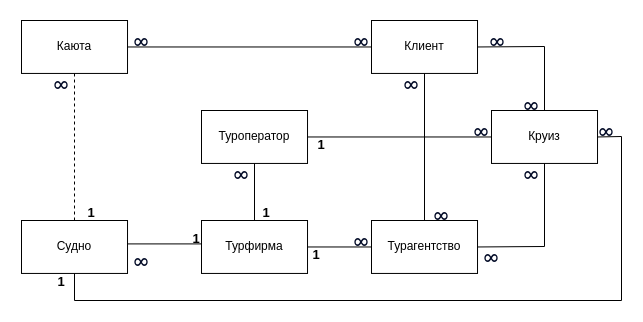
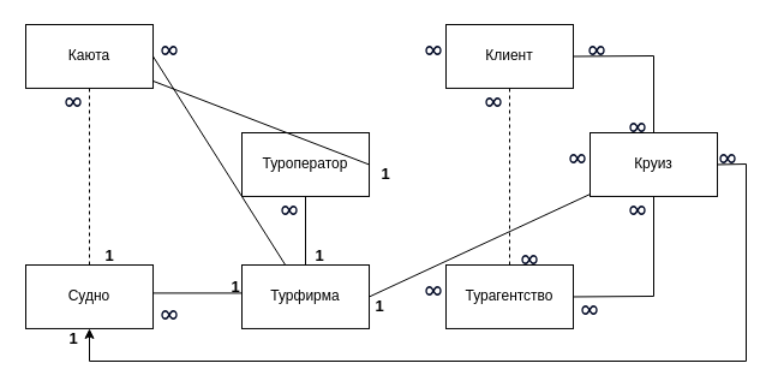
  <mxCell id="0" />
  <mxCell id="1" parent="0" />
  <mxCell id="2" value="Каюта" style="rounded=0;whiteSpace=wrap;html=1;" parent="1" vertex="1"><mxGeometry x="20.997" y="20.004" width="106.019" height="52.941" as="geometry" /></mxCell>
  <mxCell id="3" value="Круиз" style="rounded=0;whiteSpace=wrap;html=1;" parent="1" vertex="1"><mxGeometry x="490.997" y="110.004" width="106.019" height="52.941" as="geometry" /></mxCell>
  <mxCell id="4" value="Клиент" style="rounded=0;whiteSpace=wrap;html=1;" parent="1" vertex="1"><mxGeometry x="370.997" y="20.004" width="106.019" height="52.941" as="geometry" /></mxCell>
  <mxCell id="5" value="Турфирма" style="rounded=0;whiteSpace=wrap;html=1;" parent="1" vertex="1"><mxGeometry x="200.997" y="220.004" width="106.019" height="52.941" as="geometry" /></mxCell>
  <mxCell id="6" value="Туроператор" style="rounded=0;whiteSpace=wrap;html=1;" parent="1" vertex="1"><mxGeometry x="200.997" y="110.004" width="106.019" height="52.941" as="geometry" /></mxCell>
  <mxCell id="7" value="Судно" style="rounded=0;whiteSpace=wrap;html=1;" parent="1" vertex="1"><mxGeometry x="20.997" y="220.004" width="106.019" height="52.941" as="geometry" /></mxCell>
  <mxCell id="8" value="Турагентство" style="rounded=0;whiteSpace=wrap;html=1;" parent="1" vertex="1"><mxGeometry x="370.997" y="220.004" width="106.019" height="52.941" as="geometry" /></mxCell>
- <mxCell id="9" value="" style="endArrow=none;html=1;rounded=0;entryX=0;entryY=0.5;entryDx=0;entryDy=0;exitX=1;exitY=0.5;exitDx=0;exitDy=0;" parent="1" source="2" target="4" edge="1"><mxGeometry width="50" height="50" relative="1" as="geometry"><mxPoint x="341" y="130" as="sourcePoint" /><mxPoint x="391" y="80" as="targetPoint" /></mxGeometry></mxCell>
- <mxCell id="10" value="" style="endArrow=none;html=1;rounded=0;exitX=1;exitY=0.5;exitDx=0;exitDy=0;entryX=0;entryY=0.5;entryDx=0;entryDy=0;" parent="1" source="6" target="3" edge="1"><mxGeometry width="50" height="50" relative="1" as="geometry"><mxPoint x="341" y="130" as="sourcePoint" /><mxPoint x="391" y="80" as="targetPoint" /></mxGeometry></mxCell>
+ <mxCell id="9" value="" style="endArrow=none;html=1;rounded=0;exitX=1;exitY=0.5;exitDx=0;exitDy=0;" parent="1" source="2" target="5" edge="1"><mxGeometry width="50" height="50" relative="1" as="geometry"><mxPoint x="341" y="130" as="sourcePoint" /><mxPoint x="391" y="80" as="targetPoint" /></mxGeometry></mxCell>
+ <mxCell id="10" value="" style="endArrow=none;html=1;rounded=0;exitX=1;exitY=0.5;exitDx=0;exitDy=0;" parent="1" source="6" target="2" edge="1"><mxGeometry width="50" height="50" relative="1" as="geometry"><mxPoint x="341" y="130" as="sourcePoint" /><mxPoint x="391" y="80" as="targetPoint" /></mxGeometry></mxCell>
  <mxCell id="11" value="" style="endArrow=none;html=1;rounded=0;entryX=0.5;entryY=1;entryDx=0;entryDy=0;exitX=0.5;exitY=0;exitDx=0;exitDy=0;dashed=1;" parent="1" source="7" target="2" edge="1"><mxGeometry width="50" height="50" relative="1" as="geometry"><mxPoint x="31" y="161.47" as="sourcePoint" /><mxPoint x="81" y="111.47" as="targetPoint" /></mxGeometry></mxCell>
  <mxCell id="12" value="" style="endArrow=none;html=1;rounded=0;exitX=1;exitY=0.5;exitDx=0;exitDy=0;entryX=0;entryY=0.5;entryDx=0;entryDy=0;" parent="1" edge="1"><mxGeometry width="50" height="50" relative="1" as="geometry"><mxPoint x="127.017" y="243.414" as="sourcePoint" /><mxPoint x="200.997" y="243.414" as="targetPoint" /></mxGeometry></mxCell>
  <mxCell id="13" value="" style="endArrow=none;html=1;rounded=0;exitX=0.5;exitY=0;exitDx=0;exitDy=0;entryX=0.5;entryY=1;entryDx=0;entryDy=0;" parent="1" source="5" target="6" edge="1"><mxGeometry width="50" height="50" relative="1" as="geometry"><mxPoint x="211" y="331" as="sourcePoint" /><mxPoint x="221" y="170" as="targetPoint" /></mxGeometry></mxCell>
- <mxCell id="14" value="" style="endArrow=none;html=1;rounded=0;exitX=1;exitY=0.5;exitDx=0;exitDy=0;entryX=0;entryY=0.5;entryDx=0;entryDy=0;" parent="1" source="5" target="8" edge="1"><mxGeometry width="50" height="50" relative="1" as="geometry"><mxPoint x="341" y="130" as="sourcePoint" /><mxPoint x="391" y="80" as="targetPoint" /></mxGeometry></mxCell>
- <mxCell id="15" value="" style="endArrow=none;html=1;rounded=0;entryX=0.5;entryY=1;entryDx=0;entryDy=0;exitX=0.5;exitY=0;exitDx=0;exitDy=0;" parent="1" source="8" target="4" edge="1"><mxGeometry width="50" height="50" relative="1" as="geometry"><mxPoint x="341" y="220" as="sourcePoint" /><mxPoint x="391" y="170" as="targetPoint" /></mxGeometry></mxCell>
+ <mxCell id="14" value="" style="endArrow=none;html=1;rounded=0;exitX=1;exitY=0.5;exitDx=0;exitDy=0;" parent="1" source="5" target="3" edge="1"><mxGeometry width="50" height="50" relative="1" as="geometry"><mxPoint x="341" y="130" as="sourcePoint" /><mxPoint x="391" y="80" as="targetPoint" /></mxGeometry></mxCell>
+ <mxCell id="15" value="" style="endArrow=none;html=1;rounded=0;entryX=0.5;entryY=1;entryDx=0;entryDy=0;exitX=0.5;exitY=0;exitDx=0;exitDy=0;dashed=1;" parent="1" source="8" target="4" edge="1"><mxGeometry width="50" height="50" relative="1" as="geometry"><mxPoint x="341" y="220" as="sourcePoint" /><mxPoint x="391" y="170" as="targetPoint" /></mxGeometry></mxCell>
  <mxCell id="16" value="" style="endArrow=none;html=1;rounded=0;entryX=1;entryY=0.5;entryDx=0;entryDy=0;exitX=0.5;exitY=0;exitDx=0;exitDy=0;" parent="1" source="3" target="4" edge="1"><mxGeometry width="50" height="50" relative="1" as="geometry"><mxPoint x="341" y="130" as="sourcePoint" /><mxPoint x="391" y="80" as="targetPoint" /><Array as="points"><mxPoint x="544" y="46" /></Array></mxGeometry></mxCell>
  <mxCell id="17" value="" style="endArrow=none;html=1;rounded=0;exitX=0.5;exitY=1;exitDx=0;exitDy=0;entryX=1;entryY=0.5;entryDx=0;entryDy=0;" parent="1" source="3" target="8" edge="1"><mxGeometry width="50" height="50" relative="1" as="geometry"><mxPoint x="571" y="256" as="sourcePoint" /><mxPoint x="544" y="240" as="targetPoint" /><Array as="points"><mxPoint x="544" y="246" /></Array></mxGeometry></mxCell>
  <mxCell id="18" value="&lt;b&gt;&lt;font style=&quot;font-size: 13px;&quot;&gt;1&lt;/font&gt;&lt;/b&gt;" style="text;html=1;align=center;verticalAlign=middle;whiteSpace=wrap;rounded=0;" parent="1" vertex="1"><mxGeometry x="71" y="204" width="40" height="16" as="geometry" /></mxCell>
  <mxCell id="19" value="&lt;div style=&quot;text-align: center;&quot;&gt;&lt;span style=&quot;color: rgb(4, 12, 40); font-family: &amp;quot;Google Sans&amp;quot;, &amp;quot;Helvetica Neue&amp;quot;, sans-serif; font-size: 20px; text-align: start;&quot;&gt;∞&lt;/span&gt;&lt;/div&gt;" style="text;html=1;align=center;verticalAlign=middle;whiteSpace=wrap;rounded=0;" parent="1" vertex="1"><mxGeometry x="41" y="72.94" width="40" height="16" as="geometry" /></mxCell>
  <mxCell id="20" value="&lt;div style=&quot;text-align: center;&quot;&gt;&lt;span style=&quot;color: rgb(4, 12, 40); font-family: &amp;quot;Google Sans&amp;quot;, &amp;quot;Helvetica Neue&amp;quot;, sans-serif; font-size: 20px; text-align: start;&quot;&gt;∞&lt;/span&gt;&lt;/div&gt;" style="text;html=1;align=center;verticalAlign=middle;whiteSpace=wrap;rounded=0;" parent="1" vertex="1"><mxGeometry x="121" y="250" width="40" height="16" as="geometry" /></mxCell>
  <mxCell id="21" value="&lt;div style=&quot;text-align: center;&quot;&gt;&lt;span style=&quot;color: rgb(4, 12, 40); font-family: &amp;quot;Google Sans&amp;quot;, &amp;quot;Helvetica Neue&amp;quot;, sans-serif; font-size: 20px; text-align: start;&quot;&gt;∞&lt;/span&gt;&lt;/div&gt;" style="text;html=1;align=center;verticalAlign=middle;whiteSpace=wrap;rounded=0;" parent="1" vertex="1"><mxGeometry x="221" y="162.94" width="40" height="16" as="geometry" /></mxCell>
  <mxCell id="22" value="&lt;div style=&quot;text-align: center;&quot;&gt;&lt;span style=&quot;color: rgb(4, 12, 40); font-family: &amp;quot;Google Sans&amp;quot;, &amp;quot;Helvetica Neue&amp;quot;, sans-serif; font-size: 20px; text-align: start;&quot;&gt;∞&lt;/span&gt;&lt;/div&gt;" style="text;html=1;align=center;verticalAlign=middle;whiteSpace=wrap;rounded=0;" parent="1" vertex="1"><mxGeometry x="341" y="230" width="40" height="16" as="geometry" /></mxCell>
  <mxCell id="23" value="&lt;div style=&quot;text-align: center;&quot;&gt;&lt;span style=&quot;color: rgb(4, 12, 40); font-family: &amp;quot;Google Sans&amp;quot;, &amp;quot;Helvetica Neue&amp;quot;, sans-serif; font-size: 20px; text-align: start;&quot;&gt;∞&lt;/span&gt;&lt;/div&gt;" style="text;html=1;align=center;verticalAlign=middle;whiteSpace=wrap;rounded=0;" parent="1" vertex="1"><mxGeometry x="511" y="162.94" width="40" height="16" as="geometry" /></mxCell>
  <mxCell id="24" value="&lt;div style=&quot;text-align: center;&quot;&gt;&lt;span style=&quot;color: rgb(4, 12, 40); font-family: &amp;quot;Google Sans&amp;quot;, &amp;quot;Helvetica Neue&amp;quot;, sans-serif; font-size: 20px; text-align: start;&quot;&gt;∞&lt;/span&gt;&lt;/div&gt;" style="text;html=1;align=center;verticalAlign=middle;whiteSpace=wrap;rounded=0;" parent="1" vertex="1"><mxGeometry x="471" y="246" width="40" height="16" as="geometry" /></mxCell>
  <mxCell id="25" value="&lt;div style=&quot;text-align: center;&quot;&gt;&lt;span style=&quot;color: rgb(4, 12, 40); font-family: &amp;quot;Google Sans&amp;quot;, &amp;quot;Helvetica Neue&amp;quot;, sans-serif; font-size: 20px; text-align: start;&quot;&gt;∞&lt;/span&gt;&lt;/div&gt;" style="text;html=1;align=center;verticalAlign=middle;whiteSpace=wrap;rounded=0;" parent="1" vertex="1"><mxGeometry x="477.02" y="30" width="40" height="16" as="geometry" /></mxCell>
  <mxCell id="26" value="&lt;div style=&quot;text-align: center;&quot;&gt;&lt;span style=&quot;color: rgb(4, 12, 40); font-family: &amp;quot;Google Sans&amp;quot;, &amp;quot;Helvetica Neue&amp;quot;, sans-serif; font-size: 20px; text-align: start;&quot;&gt;∞&lt;/span&gt;&lt;/div&gt;" style="text;html=1;align=center;verticalAlign=middle;whiteSpace=wrap;rounded=0;" parent="1" vertex="1"><mxGeometry x="461" y="120" width="40" height="16" as="geometry" /></mxCell>
  <mxCell id="27" value="&lt;b&gt;&lt;font style=&quot;font-size: 13px;&quot;&gt;1&lt;/font&gt;&lt;/b&gt;" style="text;html=1;align=center;verticalAlign=middle;whiteSpace=wrap;rounded=0;" parent="1" vertex="1"><mxGeometry x="301" y="136" width="40" height="16" as="geometry" /></mxCell>
  <mxCell id="28" value="&lt;div style=&quot;text-align: center;&quot;&gt;&lt;span style=&quot;color: rgb(4, 12, 40); font-family: &amp;quot;Google Sans&amp;quot;, &amp;quot;Helvetica Neue&amp;quot;, sans-serif; font-size: 20px; text-align: start;&quot;&gt;∞&lt;/span&gt;&lt;/div&gt;" style="text;html=1;align=center;verticalAlign=middle;whiteSpace=wrap;rounded=0;" parent="1" vertex="1"><mxGeometry x="421" y="204" width="40" height="16" as="geometry" /></mxCell>
  <mxCell id="29" value="&lt;div style=&quot;text-align: center;&quot;&gt;&lt;span style=&quot;color: rgb(4, 12, 40); font-family: &amp;quot;Google Sans&amp;quot;, &amp;quot;Helvetica Neue&amp;quot;, sans-serif; font-size: 20px; text-align: start;&quot;&gt;∞&lt;/span&gt;&lt;/div&gt;" style="text;html=1;align=center;verticalAlign=middle;whiteSpace=wrap;rounded=0;" parent="1" vertex="1"><mxGeometry x="391" y="72.94" width="40" height="16" as="geometry" /></mxCell>
  <mxCell id="30" value="&lt;div style=&quot;text-align: center;&quot;&gt;&lt;span style=&quot;color: rgb(4, 12, 40); font-family: &amp;quot;Google Sans&amp;quot;, &amp;quot;Helvetica Neue&amp;quot;, sans-serif; font-size: 20px; text-align: start;&quot;&gt;∞&lt;/span&gt;&lt;/div&gt;" style="text;html=1;align=center;verticalAlign=middle;whiteSpace=wrap;rounded=0;" parent="1" vertex="1"><mxGeometry x="341" y="30" width="40" height="16" as="geometry" /></mxCell>
  <mxCell id="31" value="&lt;b&gt;&lt;font style=&quot;font-size: 13px;&quot;&gt;1&lt;/font&gt;&lt;/b&gt;" style="text;html=1;align=center;verticalAlign=middle;whiteSpace=wrap;rounded=0;" parent="1" vertex="1"><mxGeometry x="301" y="246" width="30" height="16" as="geometry" /></mxCell>
  <mxCell id="32" value="&lt;b&gt;&lt;font style=&quot;font-size: 13px;&quot;&gt;1&lt;/font&gt;&lt;/b&gt;" style="text;html=1;align=center;verticalAlign=middle;whiteSpace=wrap;rounded=0;" parent="1" vertex="1"><mxGeometry x="251" y="204" width="30" height="16" as="geometry" /></mxCell>
  <mxCell id="33" value="&lt;b&gt;&lt;font style=&quot;font-size: 13px;&quot;&gt;1&lt;/font&gt;&lt;/b&gt;" style="text;html=1;align=center;verticalAlign=middle;whiteSpace=wrap;rounded=0;" vertex="1" parent="1"><mxGeometry x="181" y="230" width="30" height="16" as="geometry" /></mxCell>
- <mxCell id="34" value="" style="endArrow=none;html=1;rounded=0;entryX=0.5;entryY=1;entryDx=0;entryDy=0;exitX=1;exitY=0.5;exitDx=0;exitDy=0;" edge="1" parent="1" source="3" target="7"><mxGeometry width="50" height="50" relative="1" as="geometry"><mxPoint x="631" y="300" as="sourcePoint" /><mxPoint x="111" y="310" as="targetPoint" /><Array as="points"><mxPoint x="621" y="136" /><mxPoint x="621" y="300" /><mxPoint x="74" y="300" /></Array></mxGeometry></mxCell>
+ <mxCell id="34" value="" style="endArrow=classic;html=1;rounded=0;entryX=0.5;entryY=1;entryDx=0;entryDy=0;exitX=1;exitY=0.5;exitDx=0;exitDy=0;" edge="1" parent="1" source="3" target="7"><mxGeometry width="50" height="50" relative="1" as="geometry"><mxPoint x="631" y="300" as="sourcePoint" /><mxPoint x="111" y="310" as="targetPoint" /><Array as="points"><mxPoint x="621" y="136" /><mxPoint x="621" y="300" /><mxPoint x="74" y="300" /></Array></mxGeometry></mxCell>
  <mxCell id="35" value="&lt;b&gt;&lt;font style=&quot;font-size: 13px;&quot;&gt;1&lt;/font&gt;&lt;/b&gt;" style="text;html=1;align=center;verticalAlign=middle;whiteSpace=wrap;rounded=0;" vertex="1" parent="1"><mxGeometry x="41" y="272.94" width="40" height="16" as="geometry" /></mxCell>
  <mxCell id="36" value="&lt;div style=&quot;text-align: center;&quot;&gt;&lt;span style=&quot;color: rgb(4, 12, 40); font-family: &amp;quot;Google Sans&amp;quot;, &amp;quot;Helvetica Neue&amp;quot;, sans-serif; font-size: 20px; text-align: start;&quot;&gt;∞&lt;/span&gt;&lt;/div&gt;" style="text;html=1;align=center;verticalAlign=middle;whiteSpace=wrap;rounded=0;" vertex="1" parent="1"><mxGeometry x="591" y="120" width="30" height="16" as="geometry" /></mxCell>
  <mxCell id="37" value="&lt;div style=&quot;text-align: center;&quot;&gt;&lt;span style=&quot;color: rgb(4, 12, 40); font-family: &amp;quot;Google Sans&amp;quot;, &amp;quot;Helvetica Neue&amp;quot;, sans-serif; font-size: 20px; text-align: start;&quot;&gt;∞&lt;/span&gt;&lt;/div&gt;" style="text;html=1;align=center;verticalAlign=middle;whiteSpace=wrap;rounded=0;" vertex="1" parent="1"><mxGeometry x="516" y="94" width="30" height="16" as="geometry" /></mxCell>
  <mxCell id="38" value="&lt;div style=&quot;text-align: center;&quot;&gt;&lt;span style=&quot;color: rgb(4, 12, 40); font-family: &amp;quot;Google Sans&amp;quot;, &amp;quot;Helvetica Neue&amp;quot;, sans-serif; font-size: 20px; text-align: start;&quot;&gt;∞&lt;/span&gt;&lt;/div&gt;" style="text;html=1;align=center;verticalAlign=middle;whiteSpace=wrap;rounded=0;" vertex="1" parent="1"><mxGeometry x="121" y="30" width="40" height="16" as="geometry" /></mxCell>
